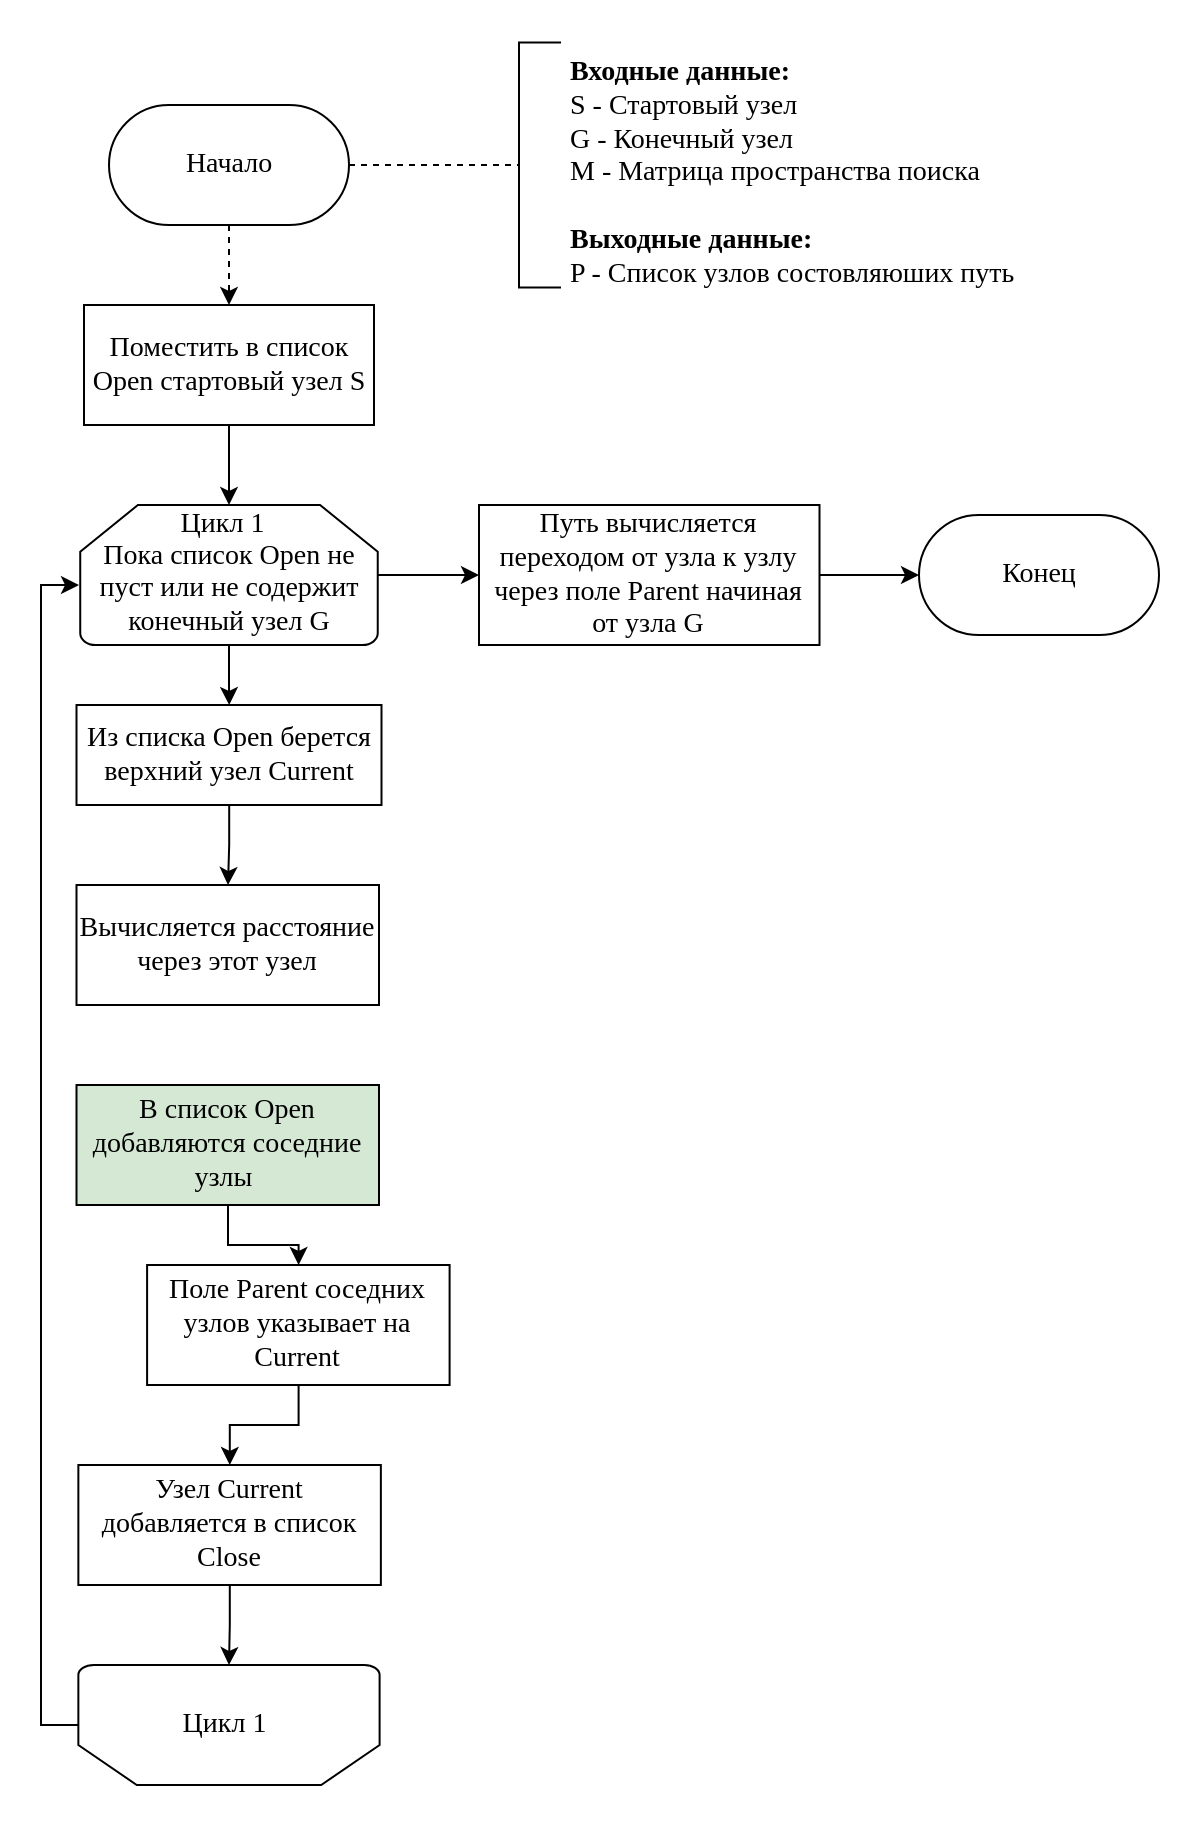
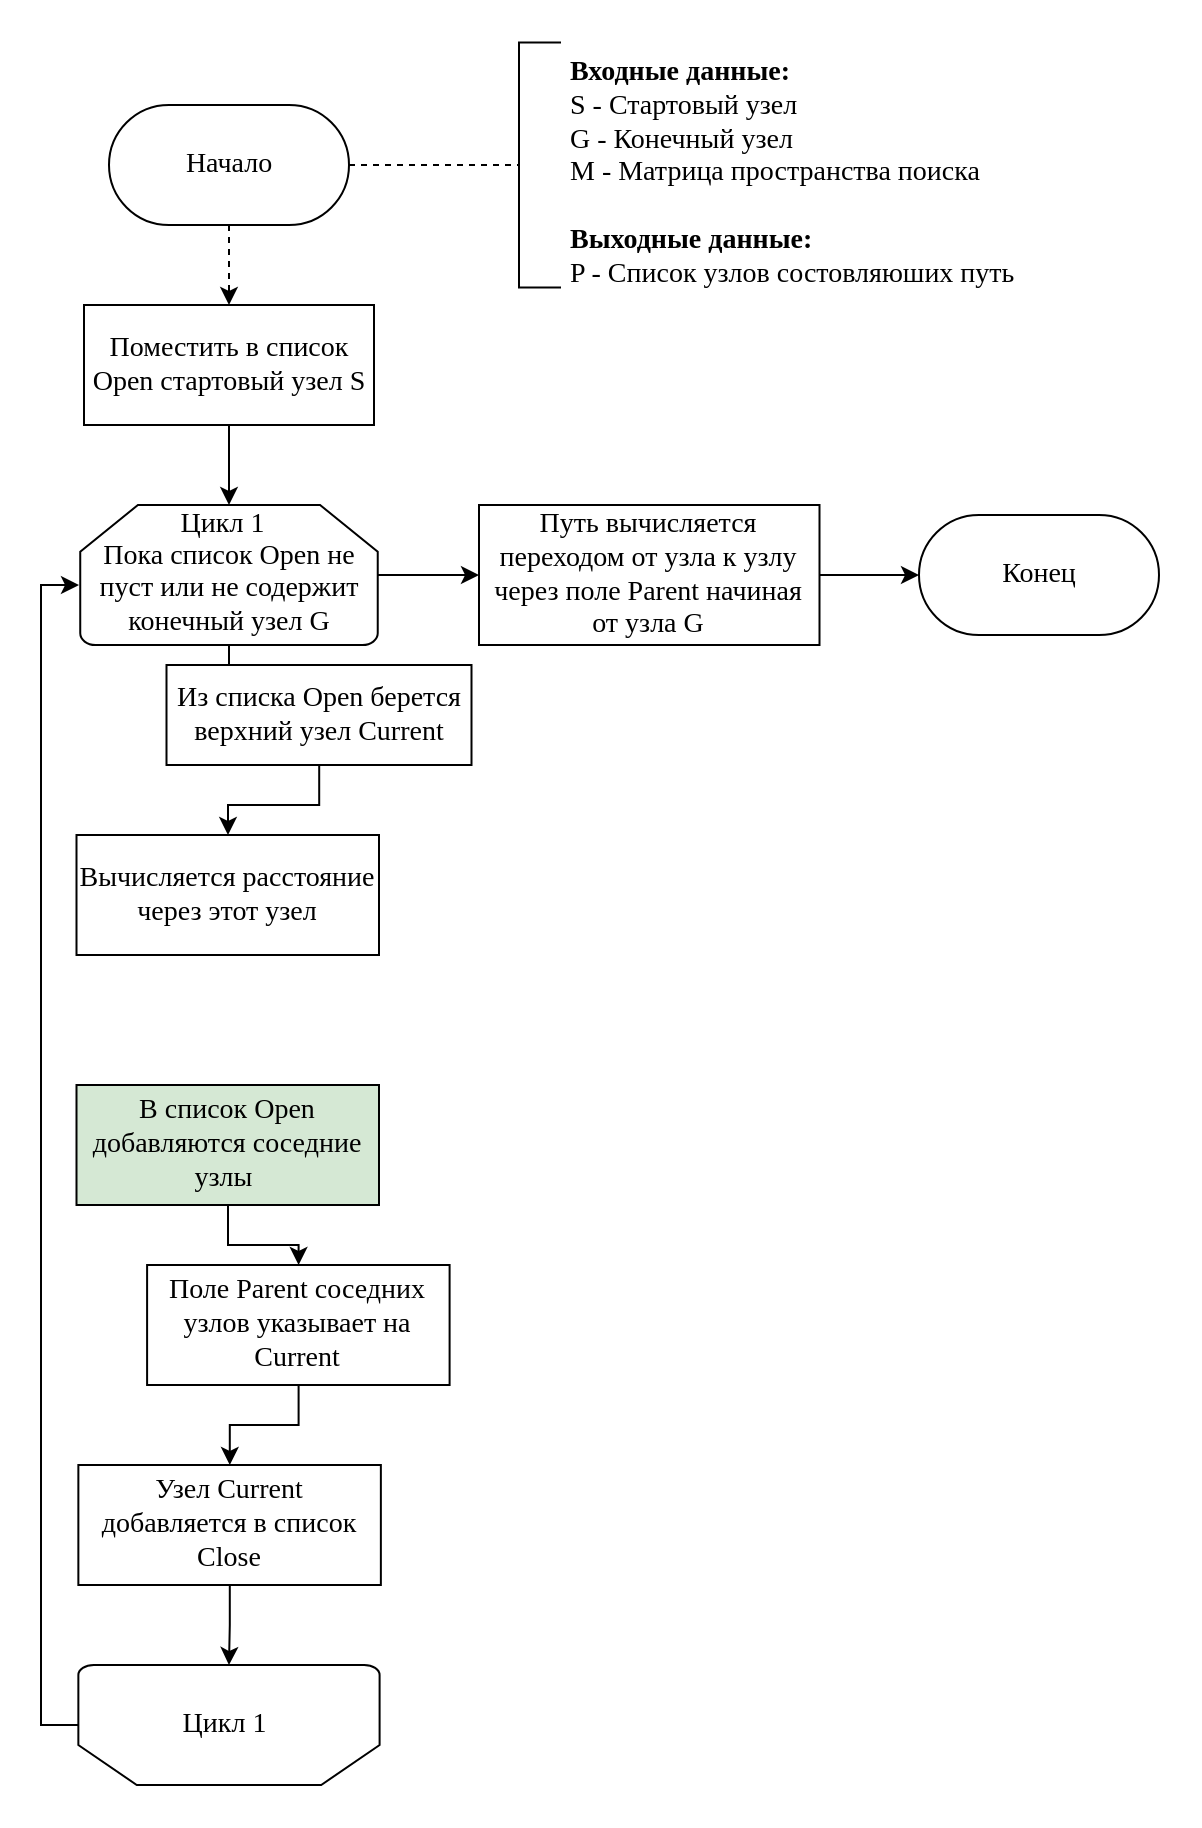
  <mxCell id="0" />
  <mxCell id="1" parent="0" />
  <mxCell id="2" value="" style="edgeStyle=orthogonalEdgeStyle;rounded=0;orthogonalLoop=1;jettySize=auto;html=1;dashed=1;" edge="1" parent="1" source="4" target="6"><mxGeometry relative="1" as="geometry" /></mxCell>
  <mxCell id="3" style="edgeStyle=orthogonalEdgeStyle;rounded=0;orthogonalLoop=1;jettySize=auto;html=1;entryX=0;entryY=0.5;entryDx=0;entryDy=0;entryPerimeter=0;fontFamily=Times New Roman;fontSize=14;dashed=1;endArrow=none;endFill=0;" edge="1" parent="1" source="4" target="22"><mxGeometry relative="1" as="geometry" /></mxCell>
  <mxCell id="4" value="&lt;font face=&quot;Times New Roman&quot; style=&quot;font-size: 14px&quot;&gt;Начало&lt;/font&gt;" style="html=1;dashed=0;whitespace=wrap;shape=mxgraph.dfd.start" vertex="1" parent="1"><mxGeometry x="54" y="52" width="120" height="60" as="geometry" /></mxCell>
  <mxCell id="5" style="edgeStyle=orthogonalEdgeStyle;rounded=0;orthogonalLoop=1;jettySize=auto;html=1;entryX=0.5;entryY=0;entryDx=0;entryDy=0;entryPerimeter=0;" edge="1" parent="1" source="6" target="9"><mxGeometry relative="1" as="geometry" /></mxCell>
  <mxCell id="6" value="&lt;font style=&quot;font-size: 14px&quot; face=&quot;Times New Roman&quot;&gt;Поместить в список Open стартовый узел S&lt;/font&gt;" style="whiteSpace=wrap;html=1;dashed=0;" vertex="1" parent="1"><mxGeometry x="41.5" y="152" width="145" height="60" as="geometry" /></mxCell>
  <mxCell id="7" value="" style="edgeStyle=orthogonalEdgeStyle;rounded=0;orthogonalLoop=1;jettySize=auto;html=1;" edge="1" parent="1" source="9" target="12"><mxGeometry relative="1" as="geometry" /></mxCell>
  <mxCell id="8" style="edgeStyle=orthogonalEdgeStyle;rounded=0;orthogonalLoop=1;jettySize=auto;html=1;endArrow=classic;endFill=1;fontFamily=Times New Roman;fontSize=14;" edge="1" parent="1" source="9" target="27"><mxGeometry relative="1" as="geometry" /></mxCell>
  <mxCell id="9" value="&lt;font style=&quot;font-size: 14px&quot; face=&quot;Times New Roman&quot;&gt;Пока список Open не пуст или не содержит конечный узел G&lt;/font&gt;" style="strokeWidth=1;html=1;shape=mxgraph.flowchart.loop_limit;whiteSpace=wrap;verticalAlign=bottom;" vertex="1" parent="1"><mxGeometry x="39.62" y="252" width="148.75" height="70" as="geometry" /></mxCell>
  <mxCell id="10" value="&lt;font face=&quot;Times New Roman&quot; style=&quot;font-size: 14px&quot;&gt;Конец&lt;/font&gt;" style="html=1;dashed=0;whitespace=wrap;shape=mxgraph.dfd.start" vertex="1" parent="1"><mxGeometry x="459" y="257" width="120" height="60" as="geometry" /></mxCell>
  <mxCell id="11" value="" style="edgeStyle=orthogonalEdgeStyle;rounded=0;orthogonalLoop=1;jettySize=auto;html=1;" edge="1" parent="1" source="12" target="13"><mxGeometry relative="1" as="geometry" /></mxCell>
- <mxCell id="12" value="Из списка Open берется верхний узел Current" style="whiteSpace=wrap;html=1;strokeWidth=1;fontSize=14;fontFamily=Times New Roman;" vertex="1" parent="1"><mxGeometry x="37.75" y="352" width="152.5" height="50" as="geometry" /></mxCell>
- <mxCell id="13" value="Вычисляется расстояние через этот узел" style="whiteSpace=wrap;html=1;strokeWidth=1;fontFamily=Times New Roman;fontSize=14;" vertex="1" parent="1"><mxGeometry x="37.75" y="442" width="151.25" height="60" as="geometry" /></mxCell>
+ <mxCell id="12" value="Из списка Open берется верхний узел Current" style="whiteSpace=wrap;html=1;strokeWidth=1;fontSize=14;fontFamily=Times New Roman;" vertex="1" parent="1"><mxGeometry x="82.75" y="332" width="152.5" height="50" as="geometry" /></mxCell>
+ <mxCell id="13" value="Вычисляется расстояние через этот узел" style="whiteSpace=wrap;html=1;strokeWidth=1;fontFamily=Times New Roman;fontSize=14;" vertex="1" parent="1"><mxGeometry x="37.75" y="417" width="151.25" height="60" as="geometry" /></mxCell>
  <mxCell id="14" value="" style="edgeStyle=orthogonalEdgeStyle;rounded=0;orthogonalLoop=1;jettySize=auto;html=1;endArrow=classic;endFill=1;fontFamily=Times New Roman;fontSize=14;" edge="1" parent="1" source="15" target="25"><mxGeometry relative="1" as="geometry" /></mxCell>
  <mxCell id="15" value="В список Open добавляются соседние узлы&amp;nbsp;" style="whiteSpace=wrap;html=1;strokeWidth=1;fontSize=14;fontFamily=Times New Roman;fillColor=#d5e8d4;" vertex="1" parent="1"><mxGeometry x="37.75" y="542" width="151.25" height="60" as="geometry" /></mxCell>
  <mxCell id="16" style="edgeStyle=orthogonalEdgeStyle;rounded=0;orthogonalLoop=1;jettySize=auto;html=1;entryX=0.5;entryY=1;entryDx=0;entryDy=0;entryPerimeter=0;" edge="1" parent="1" source="17" target="19"><mxGeometry relative="1" as="geometry" /></mxCell>
  <mxCell id="17" value="&lt;font style=&quot;font-size: 14px&quot; face=&quot;Times New Roman&quot;&gt;Узел Current добавляется в список Close&lt;/font&gt;" style="whiteSpace=wrap;html=1;strokeWidth=1;" vertex="1" parent="1"><mxGeometry x="38.68" y="732" width="151.25" height="60" as="geometry" /></mxCell>
  <mxCell id="18" style="edgeStyle=orthogonalEdgeStyle;rounded=0;orthogonalLoop=1;jettySize=auto;html=1;exitX=1;exitY=0.5;exitDx=0;exitDy=0;exitPerimeter=0;" edge="1" parent="1" source="19"><mxGeometry relative="1" as="geometry"><mxPoint x="39" y="292" as="targetPoint" /><Array as="points"><mxPoint x="20" y="862" /><mxPoint x="20" y="292" /></Array></mxGeometry></mxCell>
  <mxCell id="19" value="" style="strokeWidth=1;shape=mxgraph.flowchart.loop_limit;whiteSpace=wrap;rotation=180;flipH=0;flipV=0;horizontal=1;verticalAlign=middle;html=1;" vertex="1" parent="1"><mxGeometry x="38.68" y="832" width="150.62" height="60" as="geometry" /></mxCell>
  <mxCell id="20" value="Цикл 1&amp;nbsp;" style="text;html=1;strokeColor=none;fillColor=none;align=center;verticalAlign=middle;whiteSpace=wrap;rounded=0;fontFamily=Times New Roman;fontSize=14;" vertex="1" parent="1"><mxGeometry x="73.38" y="252" width="80" height="20" as="geometry" /></mxCell>
  <mxCell id="21" value="Цикл 1&amp;nbsp;" style="text;html=1;strokeColor=none;fillColor=none;align=center;verticalAlign=middle;whiteSpace=wrap;rounded=0;fontFamily=Times New Roman;fontSize=14;" vertex="1" parent="1"><mxGeometry x="74.31" y="847" width="80" height="30" as="geometry" /></mxCell>
  <mxCell id="22" value="" style="strokeWidth=1;html=1;shape=mxgraph.flowchart.annotation_1;align=left;pointerEvents=1;fontFamily=Times New Roman;fontSize=14;" vertex="1" parent="1"><mxGeometry x="259" y="20.75" width="21" height="122.5" as="geometry" /></mxCell>
  <mxCell id="23" value="&lt;b&gt;Входные данные:&lt;br&gt;&lt;/b&gt;S - Стартовый узел&lt;br&gt;G - Конечный узел&lt;br&gt;M - Матрица пространства поиска&lt;br&gt;&lt;br&gt;&lt;b&gt;Выходные данные:&lt;br&gt;&lt;/b&gt;P - Список узлов состовляюших путь&lt;br&gt;" style="text;html=1;strokeColor=none;fillColor=none;align=left;verticalAlign=top;whiteSpace=wrap;rounded=0;fontFamily=Times New Roman;fontSize=14;" vertex="1" parent="1"><mxGeometry x="283" y="20.75" width="236" height="121.25" as="geometry" /></mxCell>
  <mxCell id="24" style="edgeStyle=orthogonalEdgeStyle;rounded=0;orthogonalLoop=1;jettySize=auto;html=1;endArrow=classic;endFill=1;fontFamily=Times New Roman;fontSize=14;" edge="1" parent="1" source="25" target="17"><mxGeometry relative="1" as="geometry" /></mxCell>
  <mxCell id="25" value="Поле Parent соседних узлов указывает на Current" style="whiteSpace=wrap;html=1;strokeWidth=1;fontSize=14;fontFamily=Times New Roman;" vertex="1" parent="1"><mxGeometry x="73.05" y="632" width="151.25" height="60" as="geometry" /></mxCell>
  <mxCell id="26" style="edgeStyle=orthogonalEdgeStyle;rounded=0;orthogonalLoop=1;jettySize=auto;html=1;entryX=0;entryY=0.5;entryDx=0;entryDy=0;entryPerimeter=0;endArrow=classic;endFill=1;fontFamily=Times New Roman;fontSize=14;" edge="1" parent="1" source="27" target="10"><mxGeometry relative="1" as="geometry" /></mxCell>
  <mxCell id="27" value="Путь вычисляется переходом от узла к узлу через поле Parent начиная от узла G" style="whiteSpace=wrap;html=1;strokeWidth=1;fontFamily=Times New Roman;fontSize=14;" vertex="1" parent="1"><mxGeometry x="239" y="252" width="170.25" height="70" as="geometry" /></mxCell>
